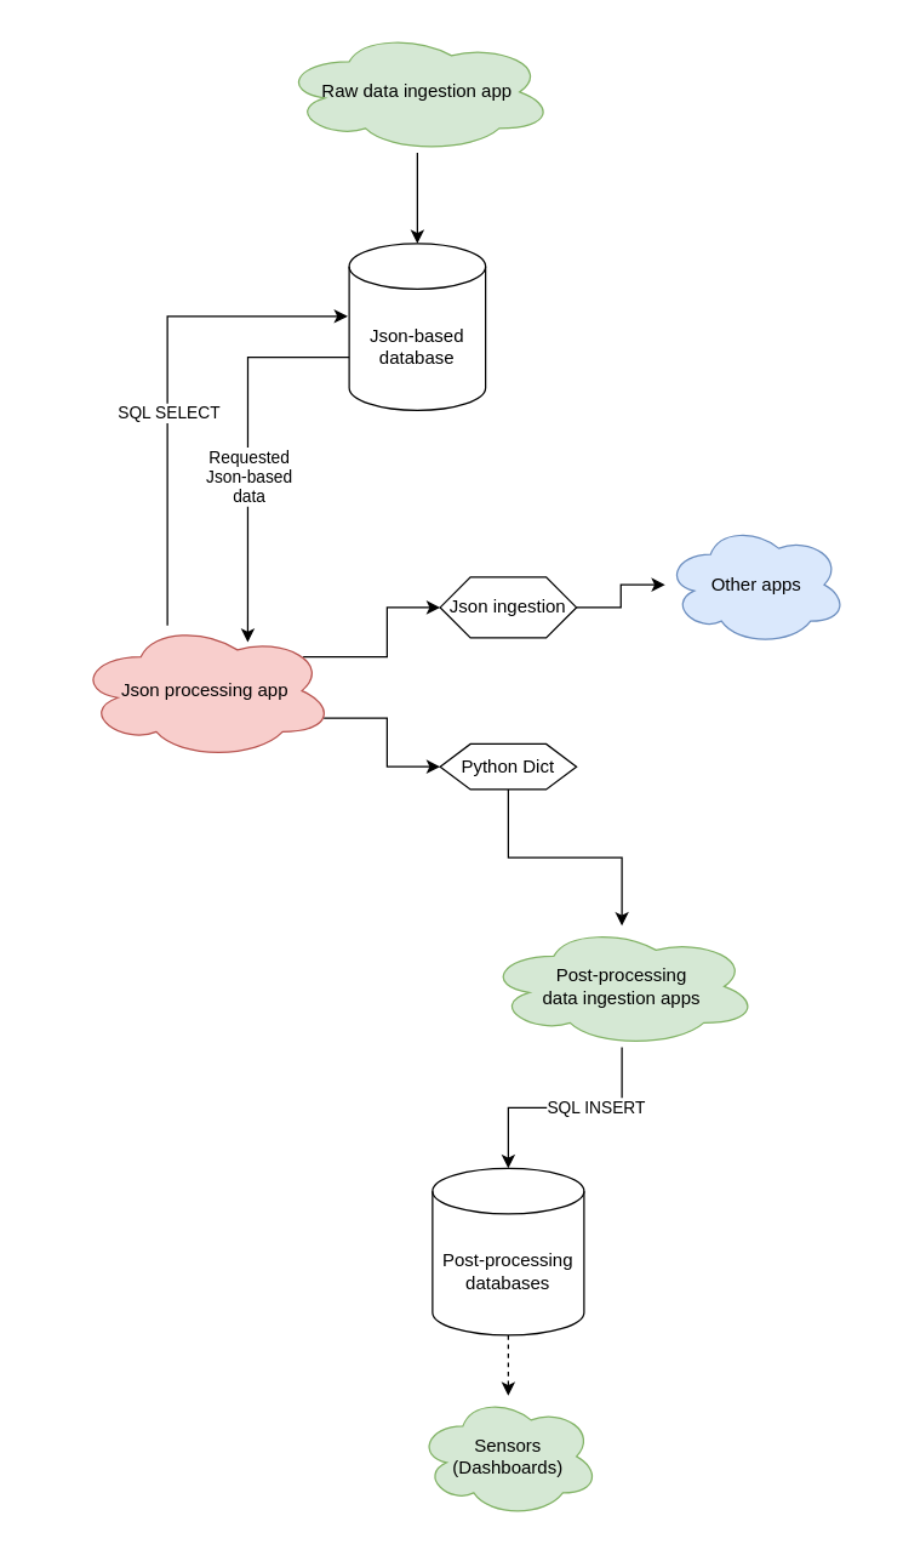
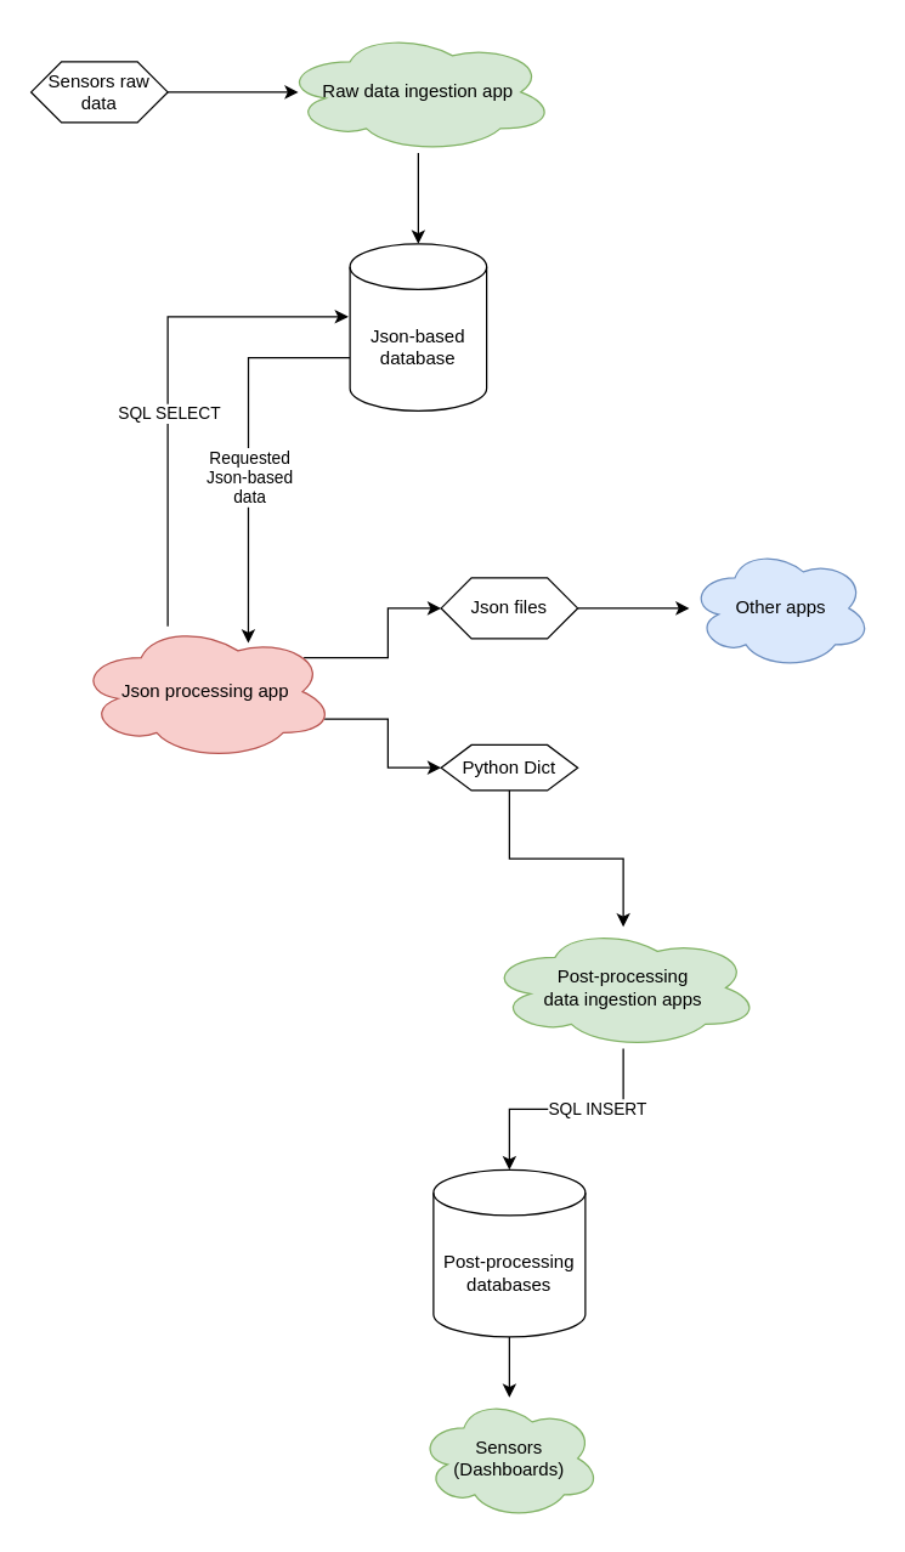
  <mxCell id="0" />
  <mxCell id="1" parent="0" />
  <mxCell id="2" style="edgeStyle=orthogonalEdgeStyle;rounded=0;orthogonalLoop=1;jettySize=auto;html=1;exitX=0;exitY=0;exitDx=0;exitDy=75;exitPerimeter=0;entryX=0.665;entryY=0.144;entryDx=0;entryDy=0;entryPerimeter=0;" edge="1" parent="1" source="4" target="9"><mxGeometry relative="1" as="geometry" /></mxCell>
  <mxCell id="3" value="Requested &lt;br&gt;Json-based &lt;br&gt;data" style="edgeLabel;html=1;align=center;verticalAlign=middle;resizable=0;points=[];" vertex="1" connectable="0" parent="2"><mxGeometry x="0.137" relative="1" as="geometry"><mxPoint as="offset" /></mxGeometry></mxCell>
  <mxCell id="4" value="Json-based database" style="shape=cylinder3;whiteSpace=wrap;html=1;boundedLbl=1;backgroundOutline=1;size=15;" vertex="1" parent="1"><mxGeometry x="230" y="160" width="90" height="110" as="geometry" /></mxCell>
  <mxCell id="5" style="edgeStyle=orthogonalEdgeStyle;rounded=0;orthogonalLoop=1;jettySize=auto;html=1;entryX=-0.011;entryY=0.436;entryDx=0;entryDy=0;entryPerimeter=0;" edge="1" parent="1" source="9" target="4"><mxGeometry relative="1" as="geometry"><Array as="points"><mxPoint x="110" y="208" /></Array></mxGeometry></mxCell>
  <mxCell id="6" value="SQL SELECT" style="edgeLabel;html=1;align=center;verticalAlign=middle;resizable=0;points=[];" vertex="1" connectable="0" parent="5"><mxGeometry x="-0.136" relative="1" as="geometry"><mxPoint as="offset" /></mxGeometry></mxCell>
  <mxCell id="7" style="edgeStyle=orthogonalEdgeStyle;rounded=0;orthogonalLoop=1;jettySize=auto;html=1;exitX=0.88;exitY=0.25;exitDx=0;exitDy=0;exitPerimeter=0;entryX=0;entryY=0.5;entryDx=0;entryDy=0;" edge="1" parent="1" source="9" target="11"><mxGeometry relative="1" as="geometry" /></mxCell>
  <mxCell id="8" style="edgeStyle=orthogonalEdgeStyle;rounded=0;orthogonalLoop=1;jettySize=auto;html=1;exitX=0.96;exitY=0.7;exitDx=0;exitDy=0;exitPerimeter=0;entryX=0;entryY=0.5;entryDx=0;entryDy=0;" edge="1" parent="1" source="9" target="13"><mxGeometry relative="1" as="geometry" /></mxCell>
  <mxCell id="9" value="Json processing app" style="ellipse;shape=cloud;whiteSpace=wrap;html=1;fillColor=#f8cecc;strokeColor=#b85450;" vertex="1" parent="1"><mxGeometry x="50" y="410" width="170" height="90" as="geometry" /></mxCell>
  <mxCell id="10" style="edgeStyle=orthogonalEdgeStyle;rounded=0;orthogonalLoop=1;jettySize=auto;html=1;exitX=1;exitY=0.5;exitDx=0;exitDy=0;" edge="1" parent="1" source="11" target="14"><mxGeometry relative="1" as="geometry" /></mxCell>
- <mxCell id="11" value="Json ingestion" style="shape=hexagon;perimeter=hexagonPerimeter2;whiteSpace=wrap;html=1;fixedSize=1;" vertex="1" parent="1"><mxGeometry x="290" y="380" width="90" height="40" as="geometry" /></mxCell>
+ <mxCell id="11" value="Json files" style="shape=hexagon;perimeter=hexagonPerimeter2;whiteSpace=wrap;html=1;fixedSize=1;" vertex="1" parent="1"><mxGeometry x="290" y="380" width="90" height="40" as="geometry" /></mxCell>
  <mxCell id="12" style="edgeStyle=orthogonalEdgeStyle;rounded=0;orthogonalLoop=1;jettySize=auto;html=1;" edge="1" parent="1" source="13" target="17"><mxGeometry relative="1" as="geometry" /></mxCell>
  <mxCell id="13" value="Python Dict" style="shape=hexagon;perimeter=hexagonPerimeter2;whiteSpace=wrap;html=1;fixedSize=1;" vertex="1" parent="1"><mxGeometry x="290" y="490" width="90" height="30" as="geometry" /></mxCell>
- <mxCell id="14" value="Other apps" style="ellipse;shape=cloud;whiteSpace=wrap;html=1;fillColor=#dae8fc;strokeColor=#6c8ebf;" vertex="1" parent="1"><mxGeometry x="438.5" y="345" width="120" height="80" as="geometry" /></mxCell>
+ <mxCell id="14" value="Other apps" style="ellipse;shape=cloud;whiteSpace=wrap;html=1;fillColor=#dae8fc;strokeColor=#6c8ebf;" vertex="1" parent="1"><mxGeometry x="453.5" y="360" width="120" height="80" as="geometry" /></mxCell>
  <mxCell id="15" style="edgeStyle=orthogonalEdgeStyle;rounded=0;orthogonalLoop=1;jettySize=auto;html=1;entryX=0.5;entryY=0;entryDx=0;entryDy=0;entryPerimeter=0;" edge="1" parent="1" source="17" target="19"><mxGeometry relative="1" as="geometry" /></mxCell>
  <mxCell id="16" value="SQL INSERT" style="edgeLabel;html=1;align=center;verticalAlign=middle;resizable=0;points=[];" vertex="1" connectable="0" parent="15"><mxGeometry x="-0.25" y="-1" relative="1" as="geometry"><mxPoint as="offset" /></mxGeometry></mxCell>
  <mxCell id="17" value="Post-processing &lt;br&gt;data ingestion apps" style="ellipse;shape=cloud;whiteSpace=wrap;html=1;fillColor=#d5e8d4;strokeColor=#82b366;" vertex="1" parent="1"><mxGeometry x="320" y="610" width="180" height="80" as="geometry" /></mxCell>
- <mxCell id="18" style="edgeStyle=orthogonalEdgeStyle;rounded=0;orthogonalLoop=1;jettySize=auto;html=1;dashed=1;" edge="1" parent="1" source="19" target="22"><mxGeometry relative="1" as="geometry" /></mxCell>
+ <mxCell id="18" style="edgeStyle=orthogonalEdgeStyle;rounded=0;orthogonalLoop=1;jettySize=auto;html=1;" edge="1" parent="1" source="19" target="22"><mxGeometry relative="1" as="geometry" /></mxCell>
  <mxCell id="19" value="Post-processing databases" style="shape=cylinder3;whiteSpace=wrap;html=1;boundedLbl=1;backgroundOutline=1;size=15;" vertex="1" parent="1"><mxGeometry x="285" y="770" width="100" height="110" as="geometry" /></mxCell>
+ <mxCell id="20" style="edgeStyle=orthogonalEdgeStyle;rounded=0;orthogonalLoop=1;jettySize=auto;html=1;entryX=0.061;entryY=0.5;entryDx=0;entryDy=0;entryPerimeter=0;" edge="1" parent="1" source="21" target="24"><mxGeometry relative="1" as="geometry" /></mxCell>
+ <mxCell id="21" value="Sensors raw data" style="shape=hexagon;perimeter=hexagonPerimeter2;whiteSpace=wrap;html=1;fixedSize=1;" vertex="1" parent="1"><mxGeometry x="20" y="40" width="90" height="40" as="geometry" /></mxCell>
  <mxCell id="22" value="Sensors (Dashboards)" style="ellipse;shape=cloud;whiteSpace=wrap;html=1;fillColor=#d5e8d4;strokeColor=#82b366;" vertex="1" parent="1"><mxGeometry x="275" y="920" width="120" height="80" as="geometry" /></mxCell>
  <mxCell id="23" style="edgeStyle=orthogonalEdgeStyle;rounded=0;orthogonalLoop=1;jettySize=auto;html=1;" edge="1" parent="1" source="24" target="4"><mxGeometry relative="1" as="geometry" /></mxCell>
  <mxCell id="24" value="Raw data ingestion app" style="ellipse;shape=cloud;whiteSpace=wrap;html=1;fillColor=#d5e8d4;strokeColor=#82b366;" vertex="1" parent="1"><mxGeometry x="185" y="20" width="180" height="80" as="geometry" /></mxCell>
